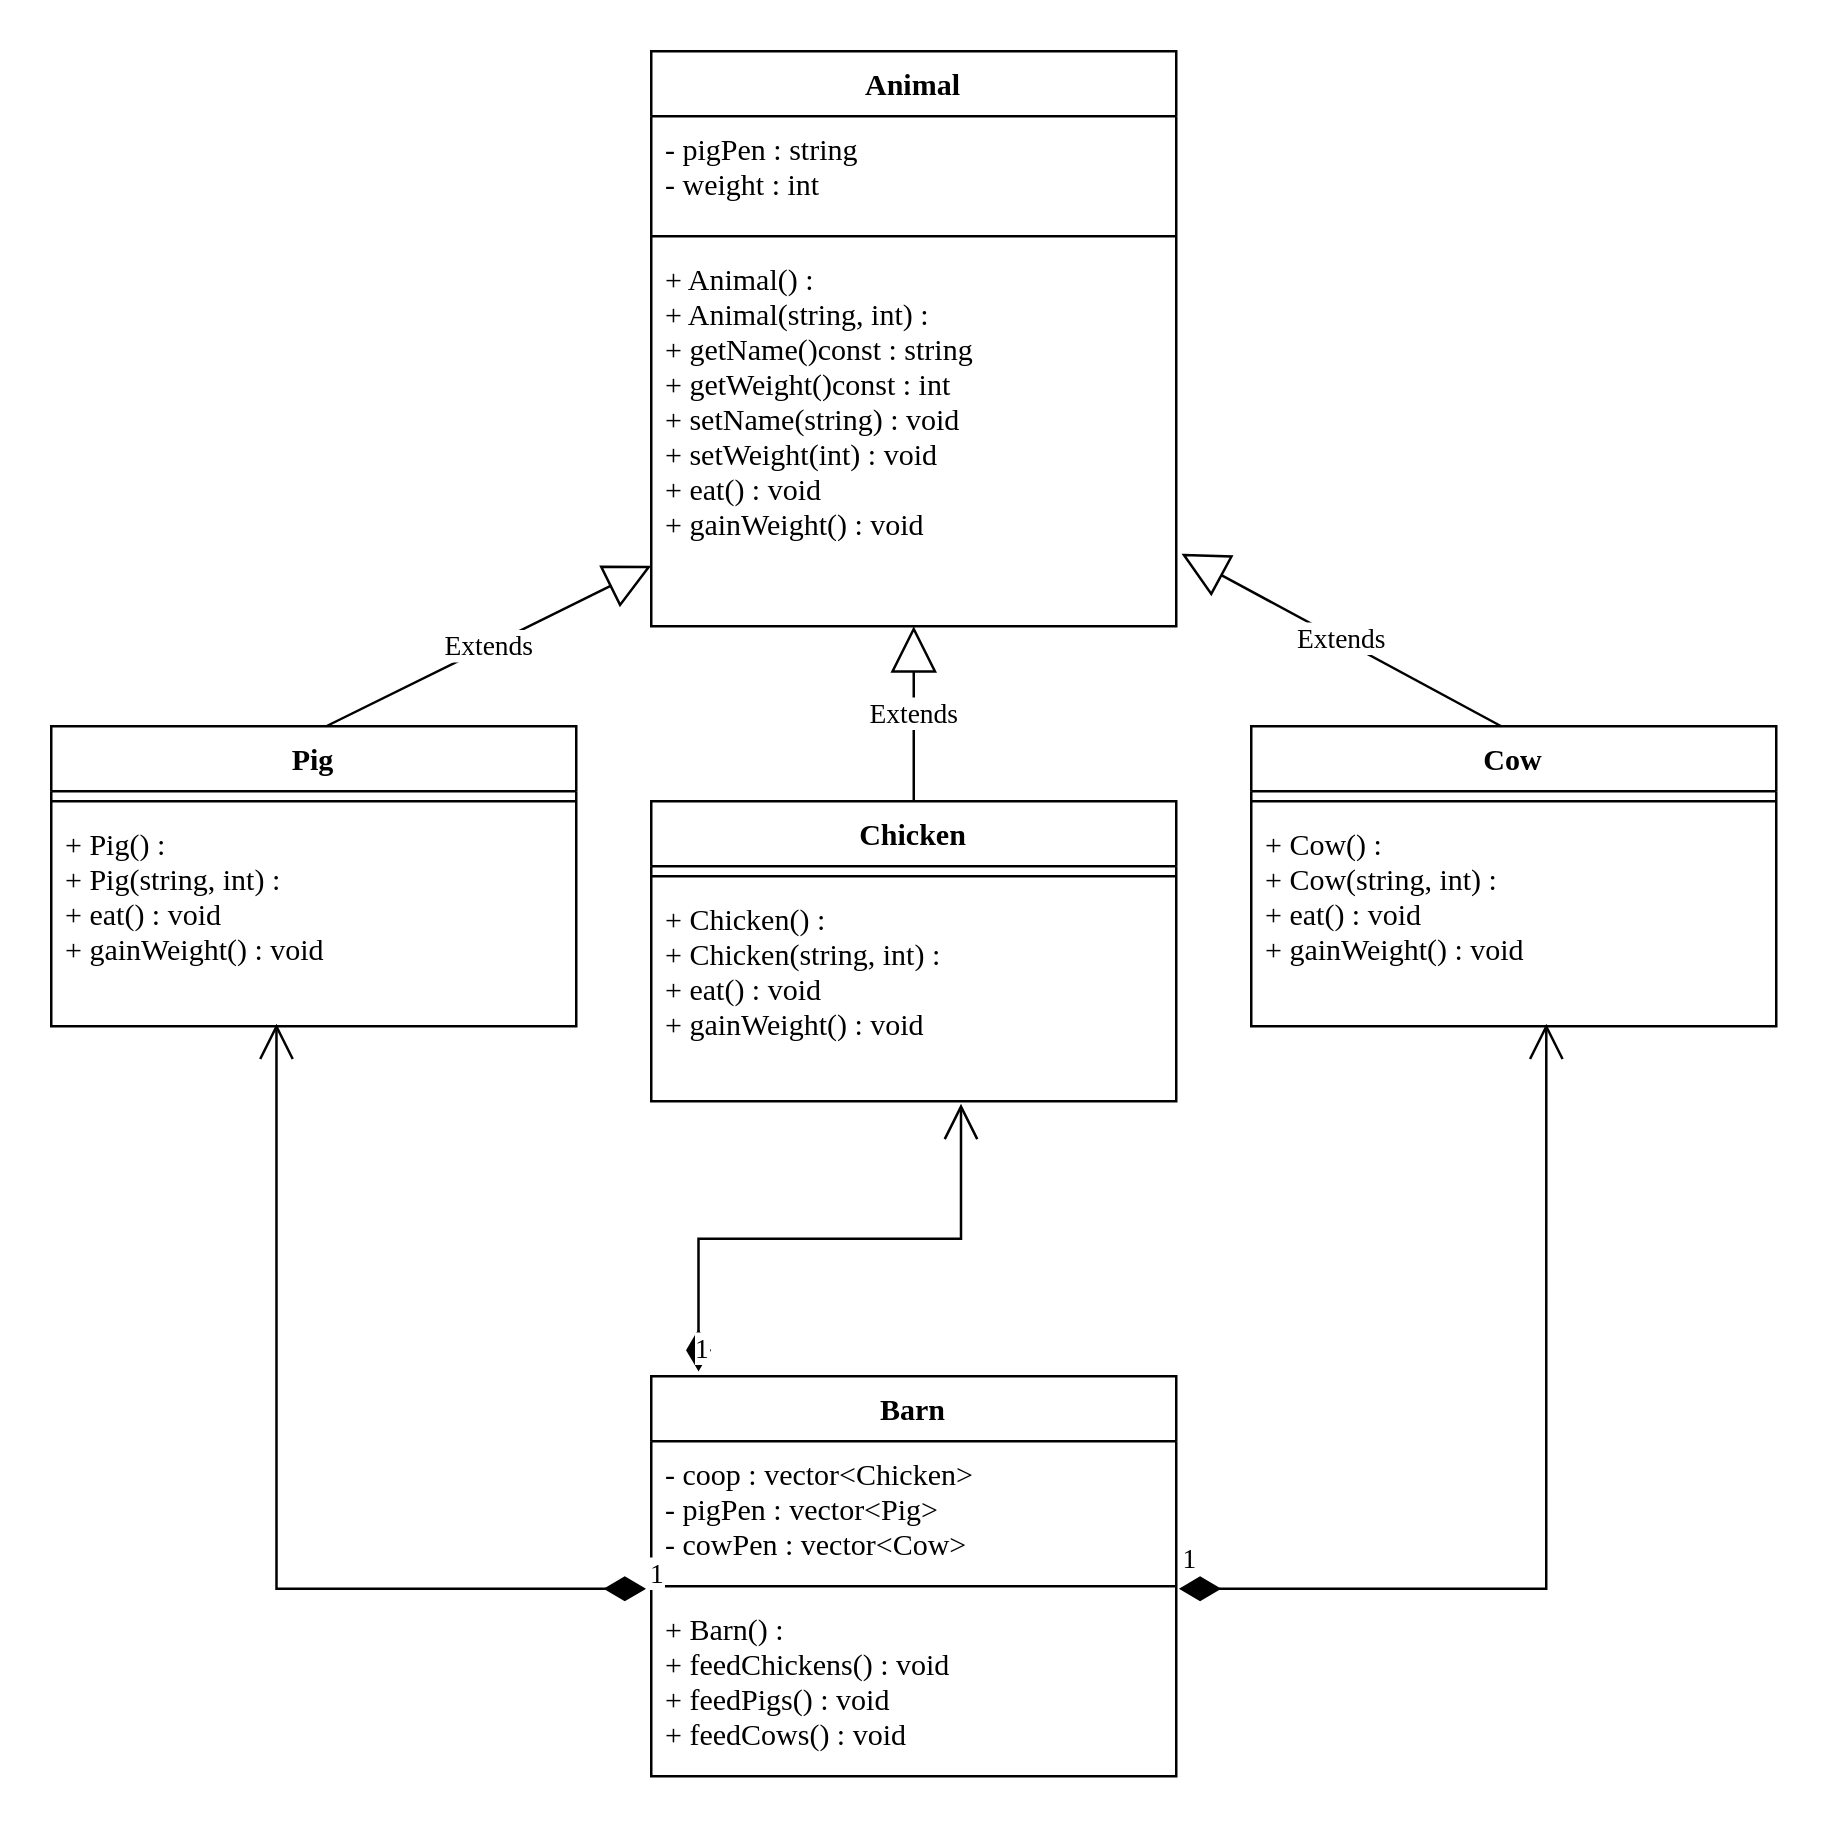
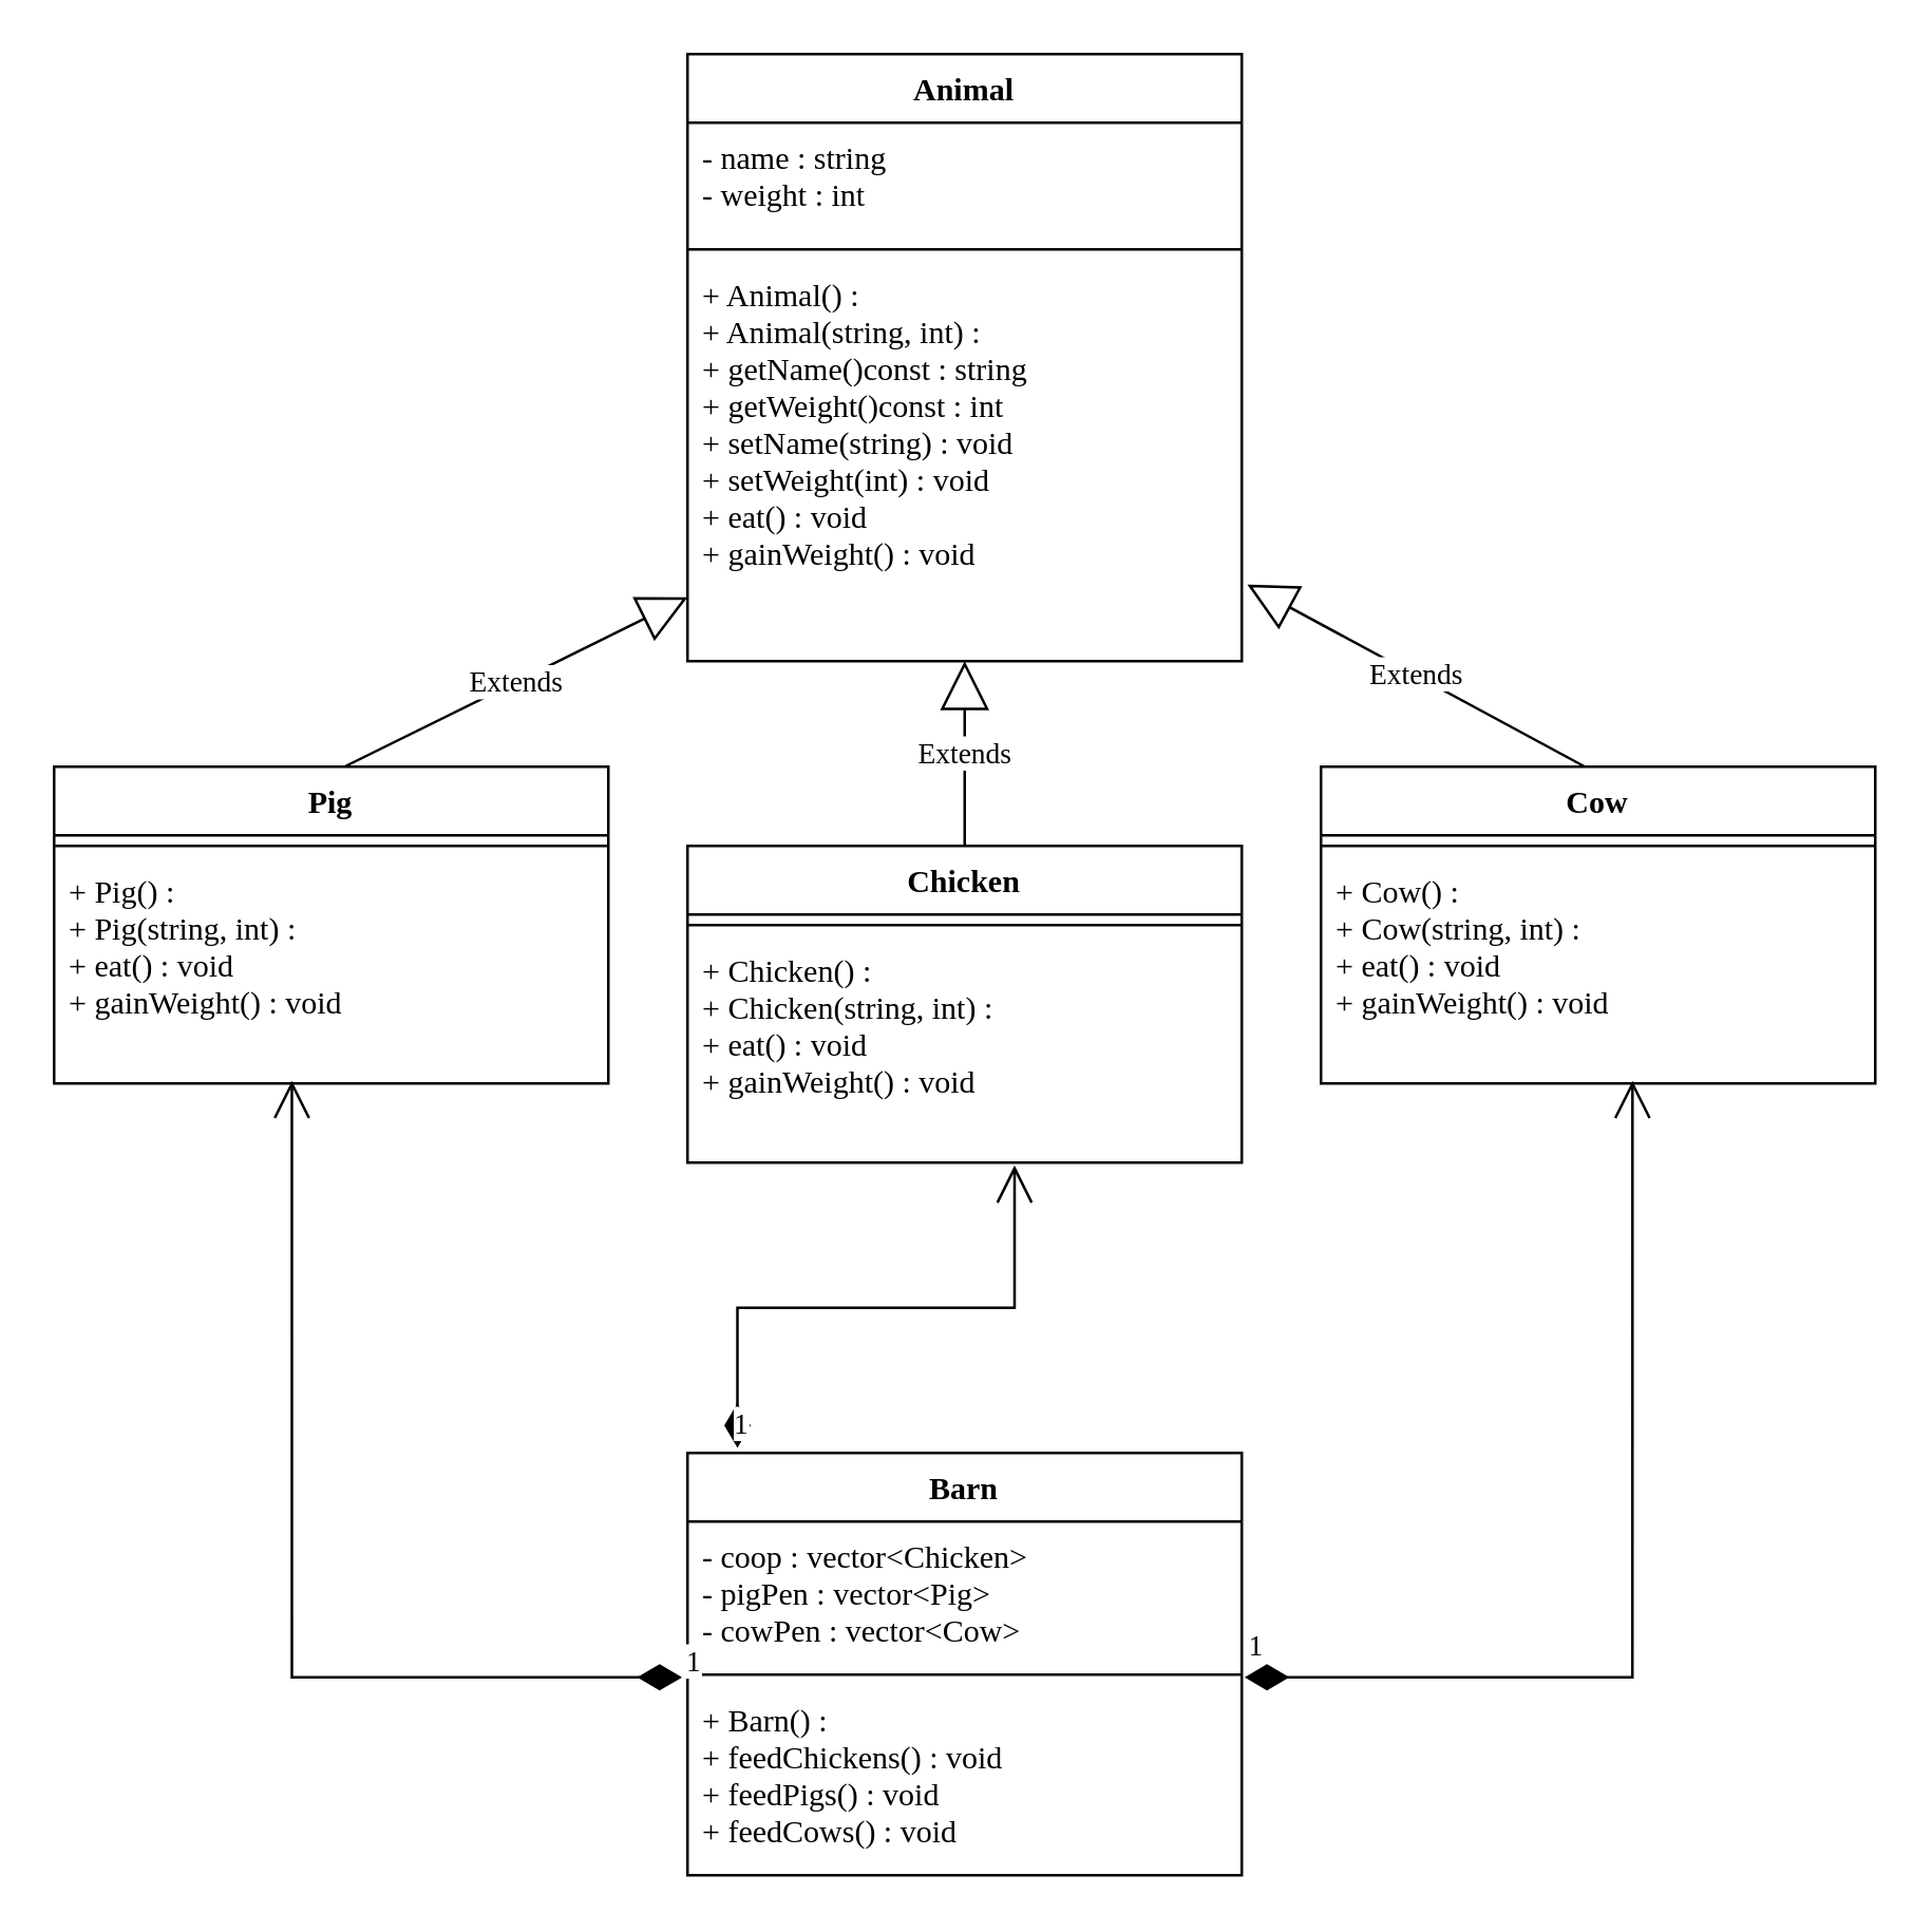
  <mxCell id="0" />
  <mxCell id="1" parent="0" />
  <mxCell id="2" value="Animal" style="swimlane;fontStyle=1;align=center;verticalAlign=top;childLayout=stackLayout;horizontal=1;startSize=26;horizontalStack=0;resizeParent=1;resizeParentMax=0;resizeLast=0;collapsible=1;marginBottom=0;fontFamily=Lucida Console;" vertex="1" parent="1"><mxGeometry x="260" y="20" width="210" height="230" as="geometry" /></mxCell>
- <mxCell id="3" value="- pigPen : string&#10;- weight : int" style="text;strokeColor=none;fillColor=none;align=left;verticalAlign=top;spacingLeft=4;spacingRight=4;overflow=hidden;rotatable=0;points=[[0,0.5],[1,0.5]];portConstraint=eastwest;fontFamily=Lucida Console;" vertex="1" parent="2"><mxGeometry y="26" width="210" height="44" as="geometry" /></mxCell>
+ <mxCell id="3" value="- name : string&#10;- weight : int" style="text;strokeColor=none;fillColor=none;align=left;verticalAlign=top;spacingLeft=4;spacingRight=4;overflow=hidden;rotatable=0;points=[[0,0.5],[1,0.5]];portConstraint=eastwest;fontFamily=Lucida Console;" vertex="1" parent="2"><mxGeometry y="26" width="210" height="44" as="geometry" /></mxCell>
  <mxCell id="4" value="" style="line;strokeWidth=1;fillColor=none;align=left;verticalAlign=middle;spacingTop=-1;spacingLeft=3;spacingRight=3;rotatable=0;labelPosition=right;points=[];portConstraint=eastwest;fontFamily=Lucida Console;" vertex="1" parent="2"><mxGeometry y="70" width="210" height="8" as="geometry" /></mxCell>
  <mxCell id="5" value="+ Animal() :&#10;+ Animal(string, int) :&#10;+ getName()const : string&#10;+ getWeight()const : int&#10;+ setName(string) : void&#10;+ setWeight(int) : void&#10;+ eat() : void&#10;+ gainWeight() : void" style="text;strokeColor=none;fillColor=none;align=left;verticalAlign=top;spacingLeft=4;spacingRight=4;overflow=hidden;rotatable=0;points=[[0,0.5],[1,0.5]];portConstraint=eastwest;fontFamily=Lucida Console;" vertex="1" parent="2"><mxGeometry y="78" width="210" height="152" as="geometry" /></mxCell>
  <mxCell id="6" value="Pig" style="swimlane;fontStyle=1;align=center;verticalAlign=top;childLayout=stackLayout;horizontal=1;startSize=26;horizontalStack=0;resizeParent=1;resizeParentMax=0;resizeLast=0;collapsible=1;marginBottom=0;fontFamily=Lucida Console;" vertex="1" parent="1"><mxGeometry x="20" y="290" width="210" height="120" as="geometry" /></mxCell>
  <mxCell id="7" value="Extends" style="endArrow=block;endSize=16;endFill=0;html=1;rounded=0;fontFamily=Lucida Console;" edge="1" parent="6" target="5"><mxGeometry width="160" relative="1" as="geometry"><mxPoint x="110" as="sourcePoint" /><mxPoint x="270" as="targetPoint" /></mxGeometry></mxCell>
  <mxCell id="8" value="" style="line;strokeWidth=1;fillColor=none;align=left;verticalAlign=middle;spacingTop=-1;spacingLeft=3;spacingRight=3;rotatable=0;labelPosition=right;points=[];portConstraint=eastwest;fontFamily=Lucida Console;" vertex="1" parent="6"><mxGeometry y="26" width="210" height="8" as="geometry" /></mxCell>
  <mxCell id="9" value="+ Pig() : &#10;+ Pig(string, int) : &#10;+ eat() : void&#10;+ gainWeight() : void" style="text;strokeColor=none;fillColor=none;align=left;verticalAlign=top;spacingLeft=4;spacingRight=4;overflow=hidden;rotatable=0;points=[[0,0.5],[1,0.5]];portConstraint=eastwest;fontFamily=Lucida Console;" vertex="1" parent="6"><mxGeometry y="34" width="210" height="86" as="geometry" /></mxCell>
  <mxCell id="10" value="Chicken" style="swimlane;fontStyle=1;align=center;verticalAlign=top;childLayout=stackLayout;horizontal=1;startSize=26;horizontalStack=0;resizeParent=1;resizeParentMax=0;resizeLast=0;collapsible=1;marginBottom=0;fontFamily=Lucida Console;" vertex="1" parent="1"><mxGeometry x="260" y="320" width="210" height="120" as="geometry" /></mxCell>
  <mxCell id="11" value="" style="line;strokeWidth=1;fillColor=none;align=left;verticalAlign=middle;spacingTop=-1;spacingLeft=3;spacingRight=3;rotatable=0;labelPosition=right;points=[];portConstraint=eastwest;fontFamily=Lucida Console;" vertex="1" parent="10"><mxGeometry y="26" width="210" height="8" as="geometry" /></mxCell>
  <mxCell id="12" value="+ Chicken() : &#10;+ Chicken(string, int) : &#10;+ eat() : void&#10;+ gainWeight() : void" style="text;strokeColor=none;fillColor=none;align=left;verticalAlign=top;spacingLeft=4;spacingRight=4;overflow=hidden;rotatable=0;points=[[0,0.5],[1,0.5]];portConstraint=eastwest;fontFamily=Lucida Console;" vertex="1" parent="10"><mxGeometry y="34" width="210" height="86" as="geometry" /></mxCell>
  <mxCell id="13" value="Cow" style="swimlane;fontStyle=1;align=center;verticalAlign=top;childLayout=stackLayout;horizontal=1;startSize=26;horizontalStack=0;resizeParent=1;resizeParentMax=0;resizeLast=0;collapsible=1;marginBottom=0;fontFamily=Lucida Console;" vertex="1" parent="1"><mxGeometry x="500" y="290" width="210" height="120" as="geometry" /></mxCell>
  <mxCell id="14" value="" style="line;strokeWidth=1;fillColor=none;align=left;verticalAlign=middle;spacingTop=-1;spacingLeft=3;spacingRight=3;rotatable=0;labelPosition=right;points=[];portConstraint=eastwest;fontFamily=Lucida Console;" vertex="1" parent="13"><mxGeometry y="26" width="210" height="8" as="geometry" /></mxCell>
  <mxCell id="15" value="+ Cow() : &#10;+ Cow(string, int) : &#10;+ eat() : void&#10;+ gainWeight() : void" style="text;strokeColor=none;fillColor=none;align=left;verticalAlign=top;spacingLeft=4;spacingRight=4;overflow=hidden;rotatable=0;points=[[0,0.5],[1,0.5]];portConstraint=eastwest;fontFamily=Lucida Console;" vertex="1" parent="13"><mxGeometry y="34" width="210" height="86" as="geometry" /></mxCell>
  <mxCell id="16" value="Extends" style="endArrow=block;endSize=16;endFill=0;html=1;rounded=0;fontFamily=Lucida Console;entryX=1.01;entryY=0.809;entryDx=0;entryDy=0;entryPerimeter=0;" edge="1" parent="1" target="5"><mxGeometry width="160" relative="1" as="geometry"><mxPoint x="600" y="290" as="sourcePoint" /><mxPoint x="730" y="225.83" as="targetPoint" /></mxGeometry></mxCell>
  <mxCell id="17" value="Extends" style="endArrow=block;endSize=16;endFill=0;html=1;rounded=0;fontFamily=Lucida Console;exitX=0.5;exitY=0;exitDx=0;exitDy=0;" edge="1" parent="1" source="10" target="5"><mxGeometry width="160" relative="1" as="geometry"><mxPoint x="150" y="310" as="sourcePoint" /><mxPoint x="280" y="245.83" as="targetPoint" /></mxGeometry></mxCell>
  <mxCell id="18" value="Barn" style="swimlane;fontStyle=1;align=center;verticalAlign=top;childLayout=stackLayout;horizontal=1;startSize=26;horizontalStack=0;resizeParent=1;resizeParentMax=0;resizeLast=0;collapsible=1;marginBottom=0;fontFamily=Lucida Console;" vertex="1" parent="1"><mxGeometry x="260" y="550" width="210" height="160" as="geometry" /></mxCell>
  <mxCell id="19" value="- coop : vector&lt;Chicken&gt;&#10;- pigPen : vector&lt;Pig&gt;&#10;- cowPen : vector&lt;Cow&gt;" style="text;strokeColor=none;fillColor=none;align=left;verticalAlign=top;spacingLeft=4;spacingRight=4;overflow=hidden;rotatable=0;points=[[0,0.5],[1,0.5]];portConstraint=eastwest;fontFamily=Lucida Console;" vertex="1" parent="18"><mxGeometry y="26" width="210" height="54" as="geometry" /></mxCell>
  <mxCell id="20" value="" style="line;strokeWidth=1;fillColor=none;align=left;verticalAlign=middle;spacingTop=-1;spacingLeft=3;spacingRight=3;rotatable=0;labelPosition=right;points=[];portConstraint=eastwest;fontFamily=Lucida Console;" vertex="1" parent="18"><mxGeometry y="80" width="210" height="8" as="geometry" /></mxCell>
  <mxCell id="21" value="+ Barn() : &#10;+ feedChickens() : void&#10;+ feedPigs() : void&#10;+ feedCows() : void" style="text;strokeColor=none;fillColor=none;align=left;verticalAlign=top;spacingLeft=4;spacingRight=4;overflow=hidden;rotatable=0;points=[[0,0.5],[1,0.5]];portConstraint=eastwest;fontFamily=Lucida Console;" vertex="1" parent="18"><mxGeometry y="88" width="210" height="72" as="geometry" /></mxCell>
  <mxCell id="22" value="1" style="endArrow=open;html=1;endSize=12;startArrow=diamondThin;startSize=14;startFill=1;edgeStyle=orthogonalEdgeStyle;align=left;verticalAlign=bottom;rounded=0;fontFamily=Lucida Console;entryX=0.429;entryY=0.988;entryDx=0;entryDy=0;entryPerimeter=0;exitX=-0.01;exitY=1.093;exitDx=0;exitDy=0;exitPerimeter=0;" edge="1" parent="1" source="19" target="9"><mxGeometry x="-1" y="3" relative="1" as="geometry"><mxPoint x="280" y="540" as="sourcePoint" /><mxPoint x="440" y="540" as="targetPoint" /></mxGeometry></mxCell>
  <mxCell id="23" value="1" style="endArrow=open;html=1;endSize=12;startArrow=diamondThin;startSize=14;startFill=1;edgeStyle=orthogonalEdgeStyle;align=left;verticalAlign=bottom;rounded=0;fontFamily=Lucida Console;entryX=0.562;entryY=0.988;entryDx=0;entryDy=0;entryPerimeter=0;exitX=1.005;exitY=1.093;exitDx=0;exitDy=0;exitPerimeter=0;" edge="1" parent="1" source="19" target="15"><mxGeometry x="-1" y="3" relative="1" as="geometry"><mxPoint x="267.9" y="595.022" as="sourcePoint" /><mxPoint x="120.09" y="418.968" as="targetPoint" /></mxGeometry></mxCell>
  <mxCell id="24" value="1" style="endArrow=open;html=1;endSize=12;startArrow=diamondThin;startSize=14;startFill=1;edgeStyle=orthogonalEdgeStyle;align=left;verticalAlign=bottom;rounded=0;fontFamily=Lucida Console;entryX=0.59;entryY=1.012;entryDx=0;entryDy=0;entryPerimeter=0;exitX=0.09;exitY=-0.012;exitDx=0;exitDy=0;exitPerimeter=0;" edge="1" parent="1" source="18" target="12"><mxGeometry x="-1" y="3" relative="1" as="geometry"><mxPoint x="280" y="540" as="sourcePoint" /><mxPoint x="440" y="540" as="targetPoint" /></mxGeometry></mxCell>
